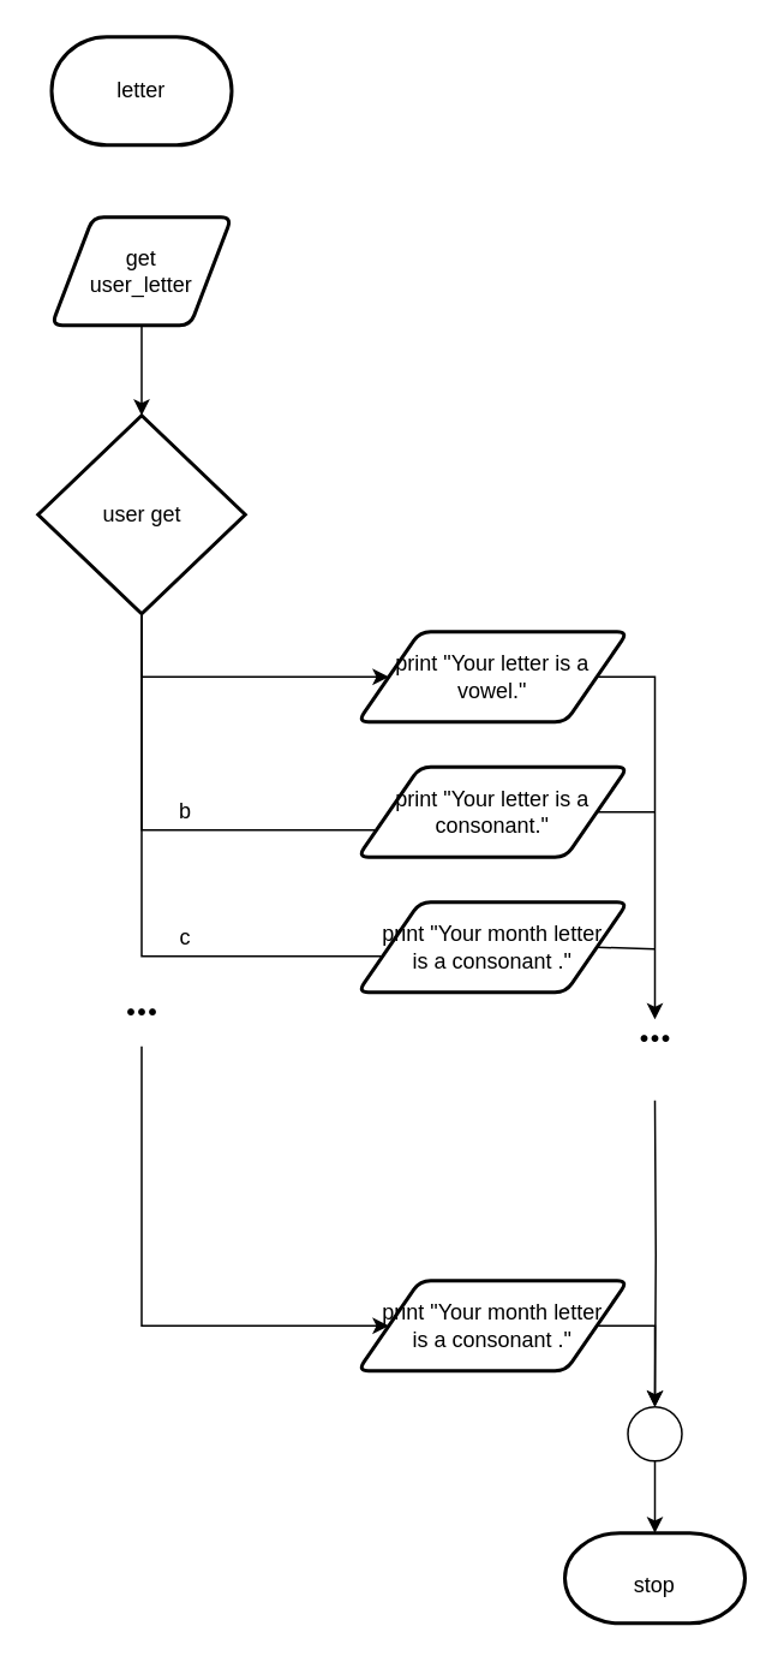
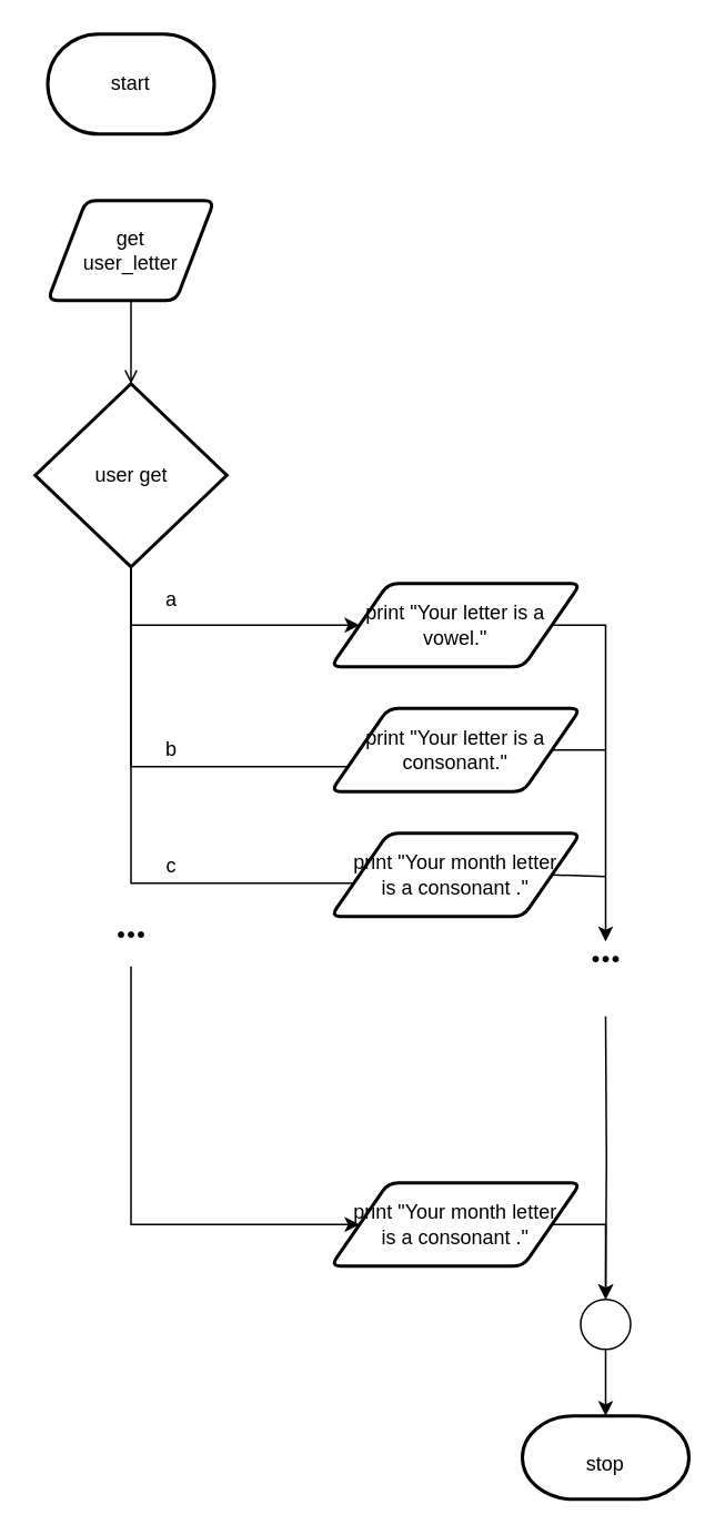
  <mxCell id="0" />
  <mxCell id="1" parent="0" />
- <mxCell id="2" value="letter" style="strokeWidth=2;html=1;shape=mxgraph.flowchart.terminator;whiteSpace=wrap;" parent="1" vertex="1"><mxGeometry x="28" y="20" width="100" height="60" as="geometry" /></mxCell>
- <mxCell id="3" style="edgeStyle=none;html=1;entryX=0.5;entryY=0;entryDx=0;entryDy=0;entryPerimeter=0;" parent="1" source="4" target="9" edge="1"><mxGeometry relative="1" as="geometry" /></mxCell>
+ <mxCell id="2" value="start" style="strokeWidth=2;html=1;shape=mxgraph.flowchart.terminator;whiteSpace=wrap;" parent="1" vertex="1"><mxGeometry x="28" y="20" width="100" height="60" as="geometry" /></mxCell>
+ <mxCell id="3" style="edgeStyle=none;html=1;entryX=0.5;entryY=0;entryDx=0;entryDy=0;entryPerimeter=0;endArrow=open;" parent="1" source="4" target="9" edge="1"><mxGeometry relative="1" as="geometry" /></mxCell>
  <mxCell id="4" value="get &lt;br&gt;user_letter" style="shape=parallelogram;html=1;strokeWidth=2;perimeter=parallelogramPerimeter;whiteSpace=wrap;rounded=1;arcSize=12;size=0.23;" parent="1" vertex="1"><mxGeometry x="28" y="120" width="100" height="60" as="geometry" /></mxCell>
  <mxCell id="5" style="edgeStyle=orthogonalEdgeStyle;html=1;entryX=0;entryY=0.5;entryDx=0;entryDy=0;entryPerimeter=0;strokeColor=none;rounded=0;" parent="1" edge="1"><mxGeometry relative="1" as="geometry"><mxPoint x="203" y="460" as="targetPoint" /><mxPoint x="131.9" y="515" as="sourcePoint" /></mxGeometry></mxCell>
  <mxCell id="6" style="edgeStyle=orthogonalEdgeStyle;html=1;entryX=0;entryY=0.5;entryDx=0;entryDy=0;exitX=0.5;exitY=1;exitDx=0;exitDy=0;exitPerimeter=0;rounded=0;" parent="1" source="9" target="11" edge="1"><mxGeometry relative="1" as="geometry"><mxPoint x="78" y="390" as="targetPoint" /><Array as="points"><mxPoint x="78" y="375" /></Array></mxGeometry></mxCell>
  <mxCell id="7" style="edgeStyle=orthogonalEdgeStyle;rounded=0;html=1;entryX=0;entryY=0.5;entryDx=0;entryDy=0;" parent="1" source="9" target="13" edge="1"><mxGeometry relative="1" as="geometry"><mxPoint x="78" y="450" as="targetPoint" /><Array as="points"><mxPoint x="78" y="460" /><mxPoint x="215" y="460" /></Array></mxGeometry></mxCell>
  <mxCell id="8" style="edgeStyle=orthogonalEdgeStyle;rounded=0;html=1;entryX=0;entryY=0.5;entryDx=0;entryDy=0;" parent="1" source="9" target="15" edge="1"><mxGeometry relative="1" as="geometry"><Array as="points"><mxPoint x="78" y="530" /><mxPoint x="215" y="530" /></Array></mxGeometry></mxCell>
  <mxCell id="9" value="user get" style="strokeWidth=2;html=1;shape=mxgraph.flowchart.decision;whiteSpace=wrap;" parent="1" vertex="1"><mxGeometry x="20.5" y="230" width="115" height="110" as="geometry" /></mxCell>
  <mxCell id="10" style="edgeStyle=orthogonalEdgeStyle;rounded=0;html=1;fontFamily=Comic Sans MS;fontSize=24;" parent="1" source="11" edge="1"><mxGeometry relative="1" as="geometry"><mxPoint x="363" y="565" as="targetPoint" /><Array as="points"><mxPoint x="363" y="375" /></Array></mxGeometry></mxCell>
  <mxCell id="11" value="print &quot;Your letter is a vowel.&quot;" style="shape=parallelogram;html=1;strokeWidth=2;perimeter=parallelogramPerimeter;whiteSpace=wrap;rounded=1;arcSize=12;size=0.23;" parent="1" vertex="1"><mxGeometry x="198" y="350" width="150" height="50" as="geometry" /></mxCell>
+ <mxCell id="12" value="a" style="text;html=1;align=center;verticalAlign=middle;resizable=0;points=[];autosize=1;strokeColor=none;fillColor=none;" parent="1" vertex="1"><mxGeometry x="92" y="350" width="20" height="20" as="geometry" /></mxCell>
  <mxCell id="13" value="print &quot;Your letter is a consonant.&quot;" style="shape=parallelogram;html=1;strokeWidth=2;perimeter=parallelogramPerimeter;whiteSpace=wrap;rounded=1;arcSize=12;size=0.23;" parent="1" vertex="1"><mxGeometry x="198" y="425" width="150" height="50" as="geometry" /></mxCell>
  <mxCell id="14" value="b" style="text;html=1;align=center;verticalAlign=middle;resizable=0;points=[];autosize=1;strokeColor=none;fillColor=none;" parent="1" vertex="1"><mxGeometry x="92" y="440" width="20" height="20" as="geometry" /></mxCell>
  <mxCell id="15" value="print &quot;Your month letter &lt;br&gt;is a consonant .&quot;" style="shape=parallelogram;html=1;strokeWidth=2;perimeter=parallelogramPerimeter;whiteSpace=wrap;rounded=1;arcSize=12;size=0.23;" parent="1" vertex="1"><mxGeometry x="198" y="500" width="150" height="50" as="geometry" /></mxCell>
  <mxCell id="16" value="c" style="text;html=1;align=center;verticalAlign=middle;resizable=0;points=[];autosize=1;strokeColor=none;fillColor=none;" parent="1" vertex="1"><mxGeometry x="92" y="510" width="20" height="20" as="geometry" /></mxCell>
  <mxCell id="17" value="&lt;font style=&quot;font-size: 24px&quot; face=&quot;Comic Sans MS&quot;&gt;&lt;b&gt;...&lt;/b&gt;&lt;/font&gt;" style="text;html=1;align=center;verticalAlign=middle;resizable=0;points=[];autosize=1;strokeColor=none;fillColor=none;" parent="1" vertex="1"><mxGeometry x="53" y="545" width="50" height="20" as="geometry" /></mxCell>
  <mxCell id="18" value="" style="endArrow=classic;html=1;rounded=0;fontFamily=Comic Sans MS;fontSize=24;entryX=0;entryY=0.5;entryDx=0;entryDy=0;edgeStyle=orthogonalEdgeStyle;" parent="1" target="20" edge="1"><mxGeometry width="50" height="50" relative="1" as="geometry"><mxPoint x="78" y="580" as="sourcePoint" /><mxPoint x="78" y="740" as="targetPoint" /><Array as="points"><mxPoint x="78" y="735" /></Array></mxGeometry></mxCell>
  <mxCell id="19" style="edgeStyle=orthogonalEdgeStyle;rounded=0;html=1;entryX=0.5;entryY=0;entryDx=0;entryDy=0;fontFamily=Comic Sans MS;fontSize=24;exitX=1;exitY=0.5;exitDx=0;exitDy=0;" parent="1" source="20" target="26" edge="1"><mxGeometry relative="1" as="geometry"><Array as="points"><mxPoint x="363" y="735" /></Array></mxGeometry></mxCell>
  <mxCell id="20" value="print &quot;Your month letter&lt;br&gt;is a consonant .&quot;" style="shape=parallelogram;html=1;strokeWidth=2;perimeter=parallelogramPerimeter;whiteSpace=wrap;rounded=1;arcSize=12;size=0.23;" parent="1" vertex="1"><mxGeometry x="198" y="710" width="150" height="50" as="geometry" /></mxCell>
  <mxCell id="21" style="edgeStyle=orthogonalEdgeStyle;rounded=0;html=1;fontFamily=Comic Sans MS;fontSize=24;" parent="1" target="26" edge="1"><mxGeometry relative="1" as="geometry"><mxPoint x="363" y="610" as="sourcePoint" /></mxGeometry></mxCell>
  <mxCell id="22" value="&lt;font style=&quot;font-size: 24px&quot; face=&quot;Comic Sans MS&quot;&gt;&lt;b&gt;...&lt;/b&gt;&lt;/font&gt;" style="text;html=1;align=center;verticalAlign=middle;resizable=0;points=[];autosize=1;strokeColor=none;fillColor=none;" parent="1" vertex="1"><mxGeometry x="338" y="560" width="50" height="20" as="geometry" /></mxCell>
  <mxCell id="23" value="" style="endArrow=none;html=1;rounded=0;fontFamily=Comic Sans MS;fontSize=24;entryX=1;entryY=0.5;entryDx=0;entryDy=0;" parent="1" target="13" edge="1"><mxGeometry width="50" height="50" relative="1" as="geometry"><mxPoint x="363" y="450" as="sourcePoint" /><mxPoint x="288" y="500" as="targetPoint" /></mxGeometry></mxCell>
  <mxCell id="24" value="" style="endArrow=none;html=1;rounded=0;fontFamily=Comic Sans MS;fontSize=24;entryX=1;entryY=0.5;entryDx=0;entryDy=0;" parent="1" target="15" edge="1"><mxGeometry width="50" height="50" relative="1" as="geometry"><mxPoint x="363" y="526" as="sourcePoint" /><mxPoint x="288" y="500" as="targetPoint" /></mxGeometry></mxCell>
  <mxCell id="25" style="edgeStyle=orthogonalEdgeStyle;rounded=0;html=1;entryX=0.5;entryY=0;entryDx=0;entryDy=0;entryPerimeter=0;fontFamily=Helvetica;fontSize=12;" parent="1" source="26" target="27" edge="1"><mxGeometry relative="1" as="geometry" /></mxCell>
  <mxCell id="26" value="" style="ellipse;whiteSpace=wrap;html=1;aspect=fixed;fontFamily=Comic Sans MS;fontSize=24;" parent="1" vertex="1"><mxGeometry x="348" y="780" width="30" height="30" as="geometry" /></mxCell>
  <mxCell id="27" value="&lt;font style=&quot;font-size: 12px&quot; face=&quot;Helvetica&quot;&gt;stop&lt;/font&gt;" style="strokeWidth=2;html=1;shape=mxgraph.flowchart.terminator;whiteSpace=wrap;fontFamily=Comic Sans MS;fontSize=24;" parent="1" vertex="1"><mxGeometry x="313" y="850" width="100" height="50" as="geometry" /></mxCell>
